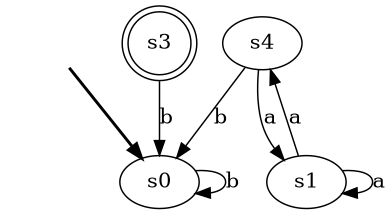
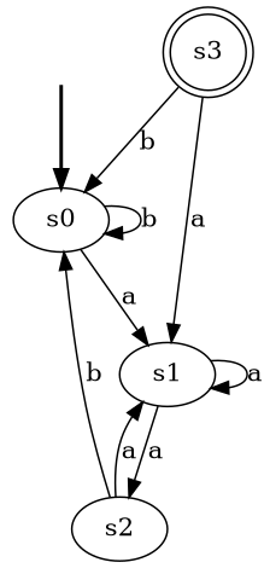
  digraph {
    fake [style=invisible]
    s0 [root=true]
    s1
-   s2 [label=s4]
+   s2
    s3 [shape=doublecircle]
    fake -> s0 [style=bold]
    s0 -> s0 [label=b]
+   s0 -> s1 [label=a]
    s1 -> s1 [label=a]
    s1 -> s2 [label=a]
    s2 -> s0 [label=b]
    s2 -> s1 [label=a]
    s3 -> s0 [label=b]
+   s3 -> s1 [label=a]
  }
